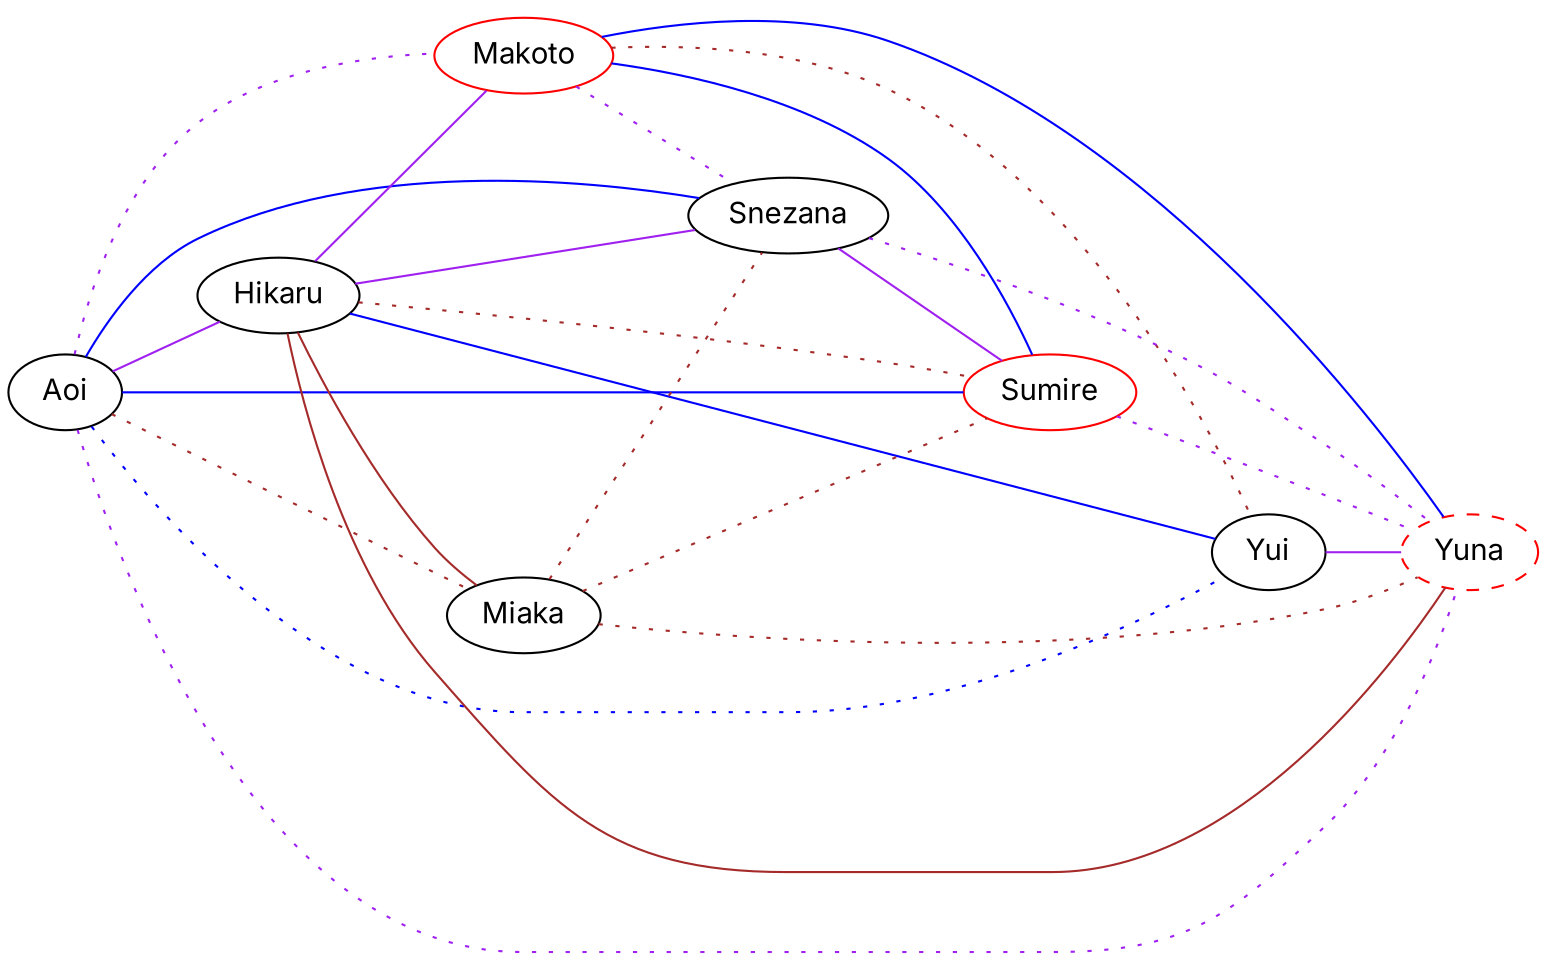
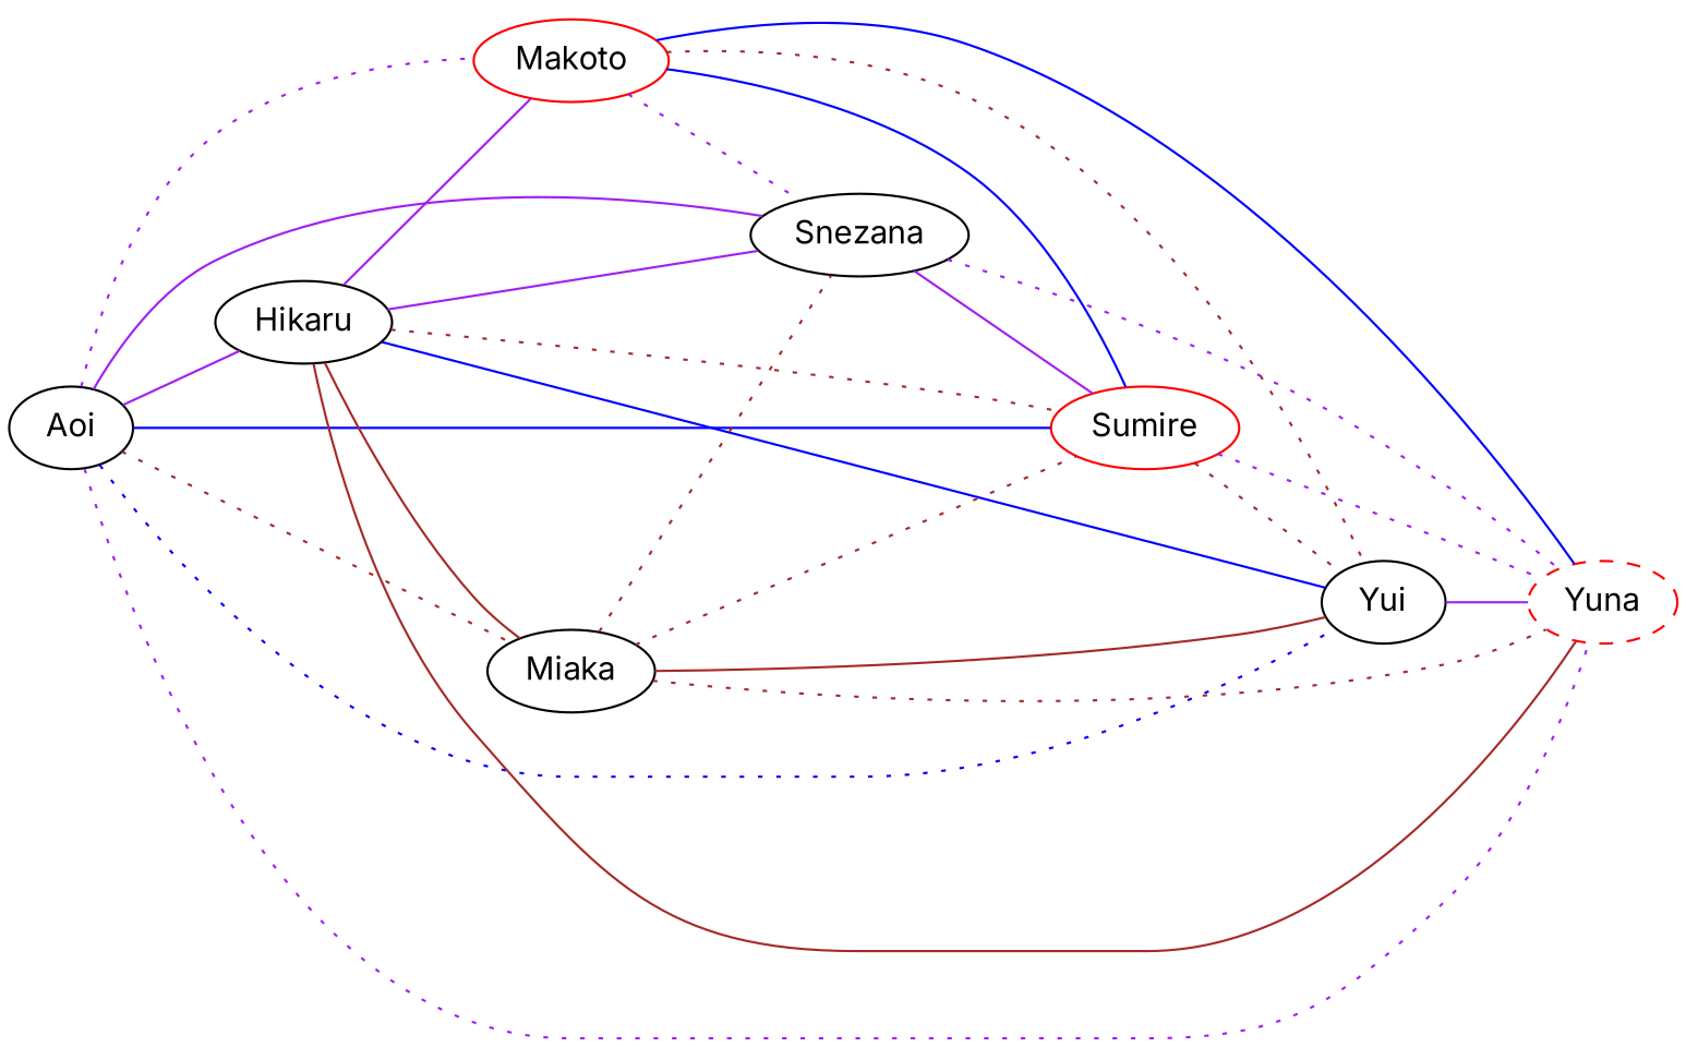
  strict graph {
    fontname=Inter
    rankdir=LR
    node [fontname=Inter]
    edge [color=purple fontname=Inter style=solid]
    Aoi
    Hikaru
    Makoto [color=red]
    Miaka
    Snezana
    Sumire [color=red]
    Yui
    Yuna [color=red style=dashed]
    Aoi -- Hikaru
    Aoi -- Makoto [style=dotted]
    Aoi -- Miaka [color=brown style=dotted]
-   Aoi -- Snezana [color=blue]
+   Aoi -- Snezana
    Aoi -- Sumire [color=blue]
    Aoi -- Yui [color=blue style=dotted]
    Aoi -- Yuna [style=dotted]
    Hikaru -- Makoto
    Hikaru -- Miaka [color=brown]
    Hikaru -- Snezana
    Hikaru -- Sumire [color=brown style=dotted]
    Hikaru -- Yui [color=blue]
    Hikaru -- Yuna [color=brown]
    Makoto -- Snezana [style=dotted]
    Makoto -- Sumire [color=blue]
    Makoto -- Yui [color=brown style=dotted]
    Makoto -- Yuna [color=blue]
    Miaka -- Snezana [color=brown style=dotted]
    Miaka -- Sumire [color=brown style=dotted]
+   Miaka -- Yui [color=brown]
    Miaka -- Yuna [color=brown style=dotted]
    Snezana -- Sumire
    Snezana -- Yuna [style=dotted]
+   Sumire -- Yui [color=brown style=dotted]
    Sumire -- Yuna [style=dotted]
    Yui -- Yuna
  }
